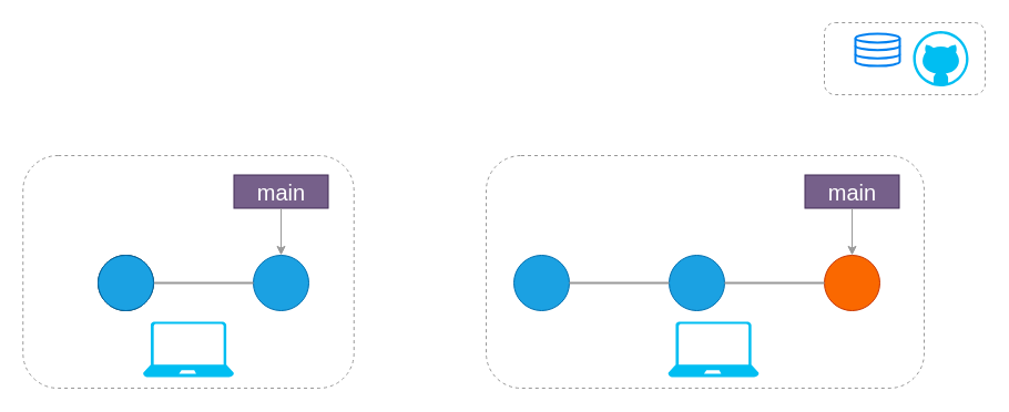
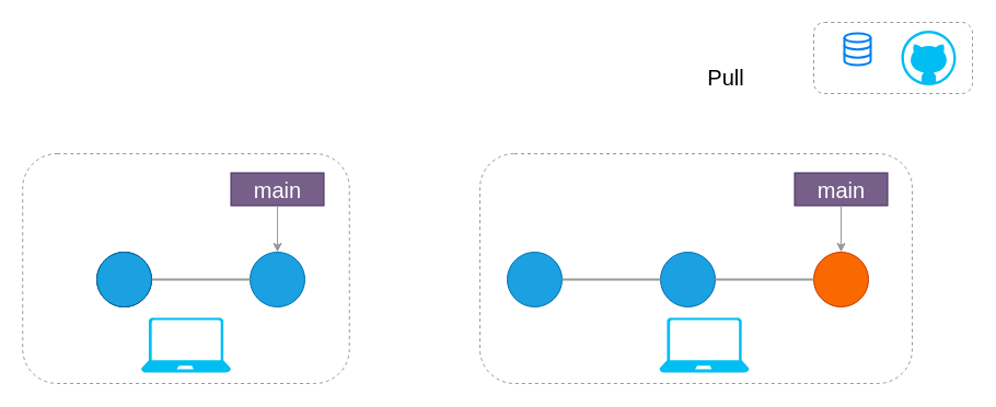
  <mxCell id="0" />
  <mxCell id="1" parent="0" />
  <mxCell id="2" value="" style="ellipse;whiteSpace=wrap;html=1;aspect=fixed;fillColor=#1ba1e2;fontColor=#ffffff;strokeColor=#006EAF;" parent="1" vertex="1"><mxGeometry x="463" y="230" width="50" height="50" as="geometry" /></mxCell>
  <mxCell id="3" value="" style="ellipse;whiteSpace=wrap;html=1;aspect=fixed;fillColor=#1ba1e2;fontColor=#ffffff;strokeColor=#006EAF;" parent="1" vertex="1"><mxGeometry x="603" y="230" width="50" height="50" as="geometry" /></mxCell>
  <mxCell id="4" value="" style="ellipse;whiteSpace=wrap;html=1;aspect=fixed;fontColor=#000000;strokeColor=#C73500;fillColor=#fa6800;" parent="1" vertex="1"><mxGeometry x="743" y="230" width="50" height="50" as="geometry" /></mxCell>
  <mxCell id="5" value="" style="endArrow=none;html=1;entryX=0;entryY=0.5;entryDx=0;entryDy=0;exitX=1;exitY=0.5;exitDx=0;exitDy=0;strokeColor=#999999;strokeWidth=2;" parent="1" source="2" target="3" edge="1"><mxGeometry width="50" height="50" relative="1" as="geometry"><mxPoint x="423" y="360" as="sourcePoint" /><mxPoint x="473" y="310" as="targetPoint" /></mxGeometry></mxCell>
  <mxCell id="6" value="" style="endArrow=none;html=1;entryX=0;entryY=0.5;entryDx=0;entryDy=0;exitX=1;exitY=0.5;exitDx=0;exitDy=0;strokeColor=#999999;strokeWidth=2;" parent="1" source="3" target="4" edge="1"><mxGeometry width="50" height="50" relative="1" as="geometry"><mxPoint x="423" y="360" as="sourcePoint" /><mxPoint x="473" y="310" as="targetPoint" /></mxGeometry></mxCell>
  <mxCell id="7" value="" style="ellipse;whiteSpace=wrap;html=1;aspect=fixed;fillColor=#647687;fontColor=#ffffff;strokeColor=#000000;" parent="1" vertex="1"><mxGeometry x="88" y="230" width="50" height="50" as="geometry" /></mxCell>
  <mxCell id="8" value="" style="ellipse;whiteSpace=wrap;html=1;aspect=fixed;fillColor=#1ba1e2;fontColor=#ffffff;strokeColor=#006EAF;" parent="1" vertex="1"><mxGeometry x="228" y="230" width="50" height="50" as="geometry" /></mxCell>
  <mxCell id="9" value="" style="endArrow=none;html=1;entryX=0;entryY=0.5;entryDx=0;entryDy=0;exitX=1;exitY=0.5;exitDx=0;exitDy=0;strokeColor=#999999;strokeWidth=2;" parent="1" source="7" target="8" edge="1"><mxGeometry width="50" height="50" relative="1" as="geometry"><mxPoint x="48" y="360" as="sourcePoint" /><mxPoint x="98" y="310" as="targetPoint" /></mxGeometry></mxCell>
  <mxCell id="10" value="HEAD" style="rounded=0;whiteSpace=wrap;html=1;fontSize=20;fillColor=none;strokeColor=#FFFFFF;fontColor=#FFFFFF;" parent="1" vertex="1"><mxGeometry x="38" y="150" width="80" height="45" as="geometry" /></mxCell>
  <mxCell id="11" value="" style="shape=flexArrow;endArrow=classic;html=1;fontSize=20;labelBackgroundColor=none;fontColor=#FFFFFF;strokeColor=#FFFFFF;" parent="1" edge="1"><mxGeometry width="50" height="50" relative="1" as="geometry"><mxPoint x="138" y="172" as="sourcePoint" /><mxPoint x="198" y="172" as="targetPoint" /></mxGeometry></mxCell>
  <mxCell id="12" value="main" style="rounded=1;whiteSpace=wrap;html=1;fillColor=#76608a;strokeColor=#432D57;fontColor=#ffffff;fontSize=20;arcSize=0;" parent="1" vertex="1"><mxGeometry x="210.5" y="157.5" width="85" height="30" as="geometry" /></mxCell>
  <mxCell id="13" value="" style="endArrow=classic;html=1;fontSize=20;exitX=0.5;exitY=1;exitDx=0;exitDy=0;entryX=0.5;entryY=0;entryDx=0;entryDy=0;strokeColor=#999999;" parent="1" source="12" edge="1"><mxGeometry width="50" height="50" relative="1" as="geometry"><mxPoint x="218" y="220" as="sourcePoint" /><mxPoint x="253" y="230" as="targetPoint" /></mxGeometry></mxCell>
  <mxCell id="14" value="" style="verticalLabelPosition=bottom;html=1;verticalAlign=top;align=center;strokeColor=none;fillColor=#00BEF2;shape=mxgraph.azure.laptop;pointerEvents=1;fontSize=15;" parent="1" vertex="1"><mxGeometry x="128.5" y="290" width="82" height="50" as="geometry" /></mxCell>
  <mxCell id="15" value="" style="verticalLabelPosition=bottom;html=1;verticalAlign=top;align=center;strokeColor=none;fillColor=#00BEF2;shape=mxgraph.azure.laptop;pointerEvents=1;fontSize=15;" parent="1" vertex="1"><mxGeometry x="602" y="290" width="82" height="50" as="geometry" /></mxCell>
  <mxCell id="16" value="HEAD" style="rounded=0;whiteSpace=wrap;html=1;fontSize=20;fillColor=none;fontColor=#FFFFFF;strokeColor=#FFFFFF;" parent="1" vertex="1"><mxGeometry x="553" y="150" width="80" height="45" as="geometry" /></mxCell>
  <mxCell id="17" value="" style="shape=flexArrow;endArrow=classic;html=1;fontSize=20;strokeColor=#FFFFFF;" parent="1" edge="1"><mxGeometry width="50" height="50" relative="1" as="geometry"><mxPoint x="653" y="172" as="sourcePoint" /><mxPoint x="713" y="172" as="targetPoint" /></mxGeometry></mxCell>
  <mxCell id="18" value="main" style="rounded=1;whiteSpace=wrap;html=1;fillColor=#76608a;strokeColor=#432D57;fontColor=#ffffff;fontSize=20;arcSize=0;" parent="1" vertex="1"><mxGeometry x="725.5" y="157.5" width="85" height="30" as="geometry" /></mxCell>
  <mxCell id="19" value="" style="endArrow=classic;html=1;fontSize=20;exitX=0.5;exitY=1;exitDx=0;exitDy=0;entryX=0.5;entryY=0;entryDx=0;entryDy=0;strokeColor=#999999;" parent="1" source="18" edge="1"><mxGeometry width="50" height="50" relative="1" as="geometry"><mxPoint x="733" y="220" as="sourcePoint" /><mxPoint x="768" y="230" as="targetPoint" /></mxGeometry></mxCell>
  <mxCell id="20" value="" style="rounded=1;whiteSpace=wrap;html=1;fontSize=16;strokeColor=#999999;dashed=1;fillColor=none;" parent="1" vertex="1"><mxGeometry x="743" y="20" width="145" height="65" as="geometry" /></mxCell>
- <mxCell id="21" value=".git" style="html=1;verticalLabelPosition=bottom;align=center;labelBackgroundColor=none;verticalAlign=top;strokeWidth=2;strokeColor=#0080F0;shadow=0;dashed=0;shape=mxgraph.ios7.icons.data;fillColor=none;fontColor=#FFFFFF;" parent="1" vertex="1"><mxGeometry x="771" y="30" width="40" height="29.1" as="geometry" /></mxCell>
+ <mxCell id="21" value=".git" style="html=1;verticalLabelPosition=bottom;align=center;labelBackgroundColor=none;verticalAlign=top;strokeWidth=2;strokeColor=#0080F0;shadow=0;dashed=0;shape=mxgraph.ios7.icons.data;fillColor=none;fontColor=#FFFFFF;" parent="1" vertex="1"><mxGeometry x="771" y="30" width="24" height="29.1" as="geometry" /></mxCell>
  <mxCell id="22" value="" style="shape=flexArrow;endArrow=classic;html=1;strokeColor=#FFFFFF;strokeWidth=2;" parent="1" edge="1"><mxGeometry width="50" height="50" relative="1" as="geometry"><mxPoint x="728" y="60" as="sourcePoint" /><mxPoint x="668" y="119.9" as="targetPoint" /></mxGeometry></mxCell>
+ <mxCell id="23" value="Pull" style="text;html=1;strokeColor=none;fillColor=none;align=center;verticalAlign=middle;whiteSpace=wrap;rounded=0;fontSize=20;" parent="1" vertex="1"><mxGeometry x="628" y="50" width="70" height="40" as="geometry" /></mxCell>
  <mxCell id="24" value="" style="shape=flexArrow;endArrow=classic;html=1;endWidth=36;endSize=11.59;width=46;strokeWidth=2;strokeColor=#FFFFFF;" parent="1" edge="1"><mxGeometry width="50" height="50" relative="1" as="geometry"><mxPoint x="358" y="244.5" as="sourcePoint" /><mxPoint x="418" y="244.5" as="targetPoint" /></mxGeometry></mxCell>
  <mxCell id="25" value="" style="rounded=1;whiteSpace=wrap;html=1;fontSize=16;strokeColor=#999999;dashed=1;fillColor=none;" parent="1" vertex="1"><mxGeometry x="20.25" y="140" width="298.5" height="210" as="geometry" /></mxCell>
  <mxCell id="26" style="edgeStyle=orthogonalEdgeStyle;rounded=0;orthogonalLoop=1;jettySize=auto;html=1;exitX=0.5;exitY=1;exitDx=0;exitDy=0;fontColor=#FFFFFF;strokeColor=#FFFFFF;strokeWidth=2;" parent="1" edge="1"><mxGeometry relative="1" as="geometry"><mxPoint x="625.5" y="220" as="sourcePoint" /><mxPoint x="625.5" y="220" as="targetPoint" /></mxGeometry></mxCell>
  <mxCell id="27" value="" style="rounded=1;whiteSpace=wrap;html=1;fontSize=16;strokeColor=#999999;dashed=1;fillColor=none;" vertex="1" parent="1"><mxGeometry x="438" y="140" width="395" height="210" as="geometry" /></mxCell>
  <mxCell id="28" value="" style="ellipse;whiteSpace=wrap;html=1;aspect=fixed;fillColor=#1ba1e2;fontColor=#ffffff;strokeColor=#006EAF;" vertex="1" parent="1"><mxGeometry x="88" y="230" width="50" height="50" as="geometry" /></mxCell>
  <mxCell id="29" value="" style="verticalLabelPosition=bottom;html=1;verticalAlign=top;align=center;strokeColor=none;fillColor=#00BEF2;shape=mxgraph.azure.github_code;pointerEvents=1;fontColor=#FFFFFF;" vertex="1" parent="1"><mxGeometry x="823" y="27.5" width="50" height="50" as="geometry" /></mxCell>
